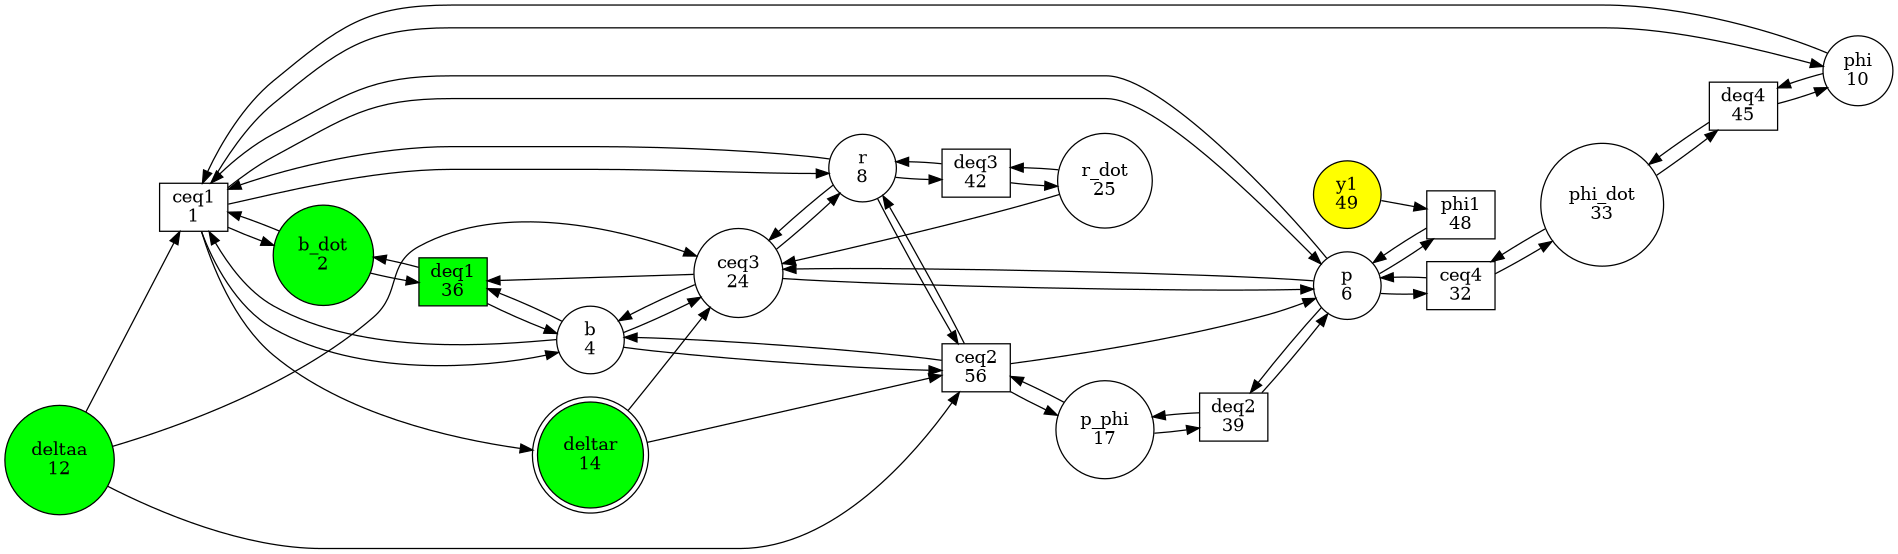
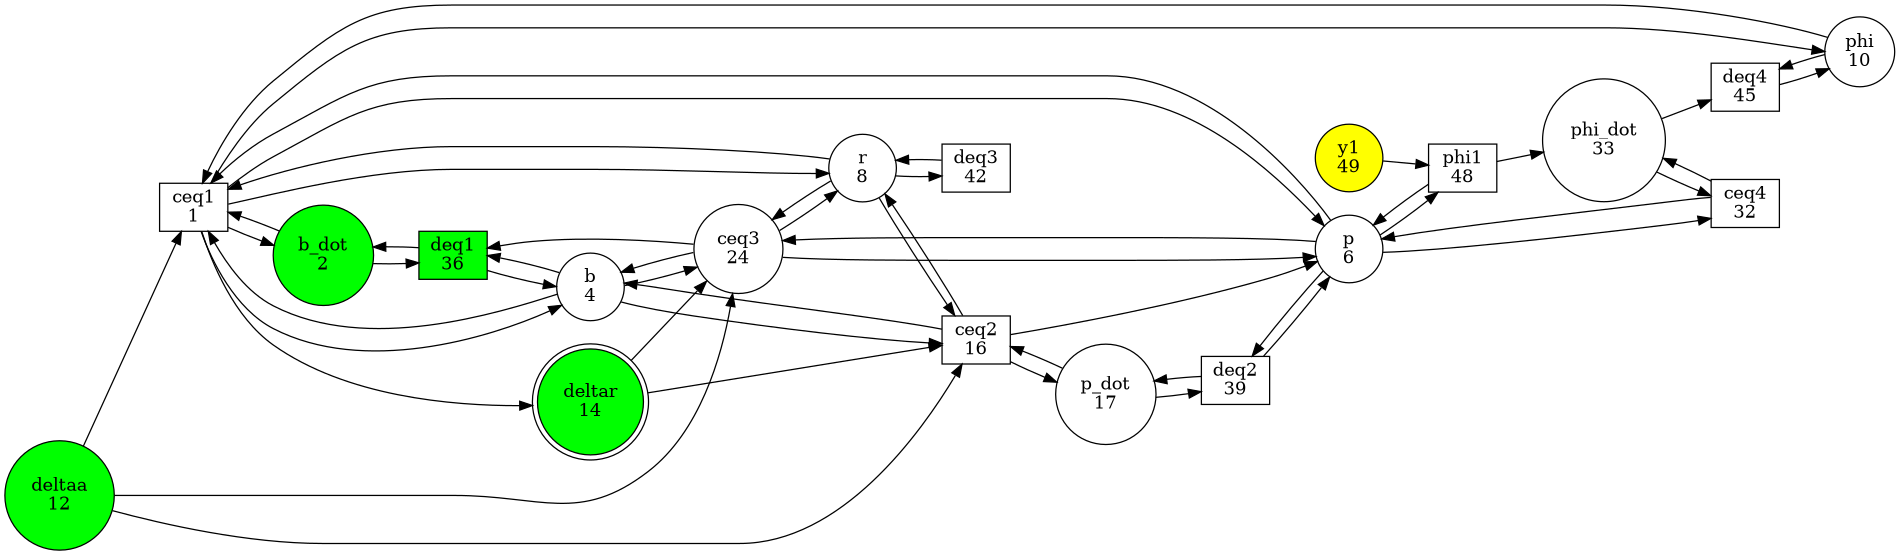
  digraph {
    rankdir=LR
    node [fillcolor=white shape=circle style=filled]
    edge [penwidth=1]
    n1 [label="ceq1\n1" shape=box]
    n2 [fillcolor=green label="b_dot\n2"]
    n3 [label="b\n4"]
    n4 [label="p\n6"]
    n5 [label="r\n8"]
    n6 [label="phi\n10"]
    n7 [fillcolor=green label="deltar\n14" shape=doublecircle]
    n8 [fillcolor=green label="deq1\n36" shape=box]
-   n9 [label="ceq2\n56" shape=box]
+   n9 [label="ceq2\n16" shape=box]
    n10 [label="ceq3\n24"]
    n11 [label="ceq4\n32" shape=box]
    n12 [label="deq2\n39" shape=box]
    n13 [label="phi1\n48" shape=box]
    n14 [label="deq3\n42" shape=box]
    n15 [label="deq4\n45" shape=box]
-   n16 [label="p_phi\n17"]
-   n17 [label="r_dot\n25"]
+   n16 [label="p_dot\n17"]
    n18 [label="phi_dot\n33"]
    n19 [fillcolor=green label="deltaa\n12"]
    n20 [fillcolor=yellow label="y1\n49"]
    n1 -> n2
    n1 -> n3
    n1 -> n4
    n1 -> n5
    n1 -> n6
    n1 -> n7
    n2 -> n1
    n2 -> n8
    n3 -> n1
    n3 -> n8
    n3 -> n9
    n3 -> n10
    n4 -> n1
    n4 -> n10
    n4 -> n11
    n4 -> n12
    n4 -> n13
    n5 -> n1
    n5 -> n9
    n5 -> n10
    n5 -> n14
    n6 -> n1
    n6 -> n15
    n7 -> n9
    n7 -> n10
    n8 -> n2
    n8 -> n3
    n9 -> n3
    n9 -> n4
    n9 -> n5
    n9 -> n16
    n10 -> n3
    n10 -> n4
    n10 -> n5
    n10 -> n8
    n11 -> n4
    n11 -> n18
    n12 -> n4
    n12 -> n16
    n13 -> n4
    n14 -> n5
-   n14 -> n17
    n15 -> n6
-   n15 -> n18
+   n13 -> n18
    n16 -> n9
    n16 -> n12
-   n17 -> n10
-   n17 -> n14
    n18 -> n11
    n18 -> n15
    n19 -> n1
    n19 -> n9
    n19 -> n10
    n20 -> n13
  }
